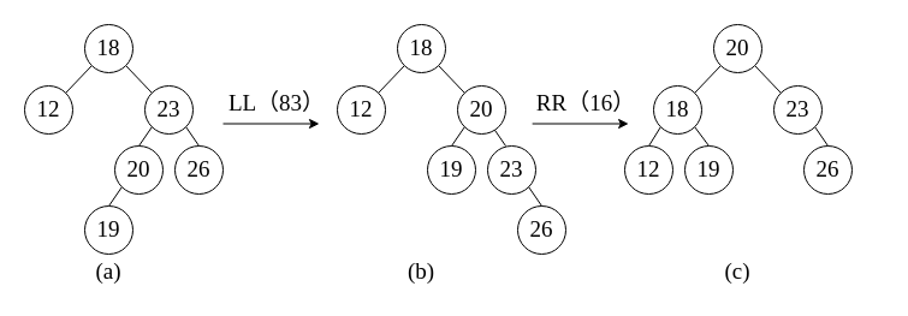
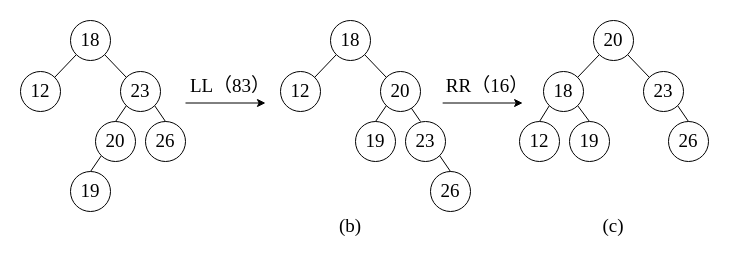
  <mxCell id="0" />
  <mxCell id="1" parent="0" />
  <mxCell id="2" value="" style="group;fontFamily=Times New Roman;fontSize=19;" parent="1" vertex="1" connectable="0"><mxGeometry x="280" y="20" width="190" height="221" as="geometry" /></mxCell>
  <mxCell id="3" value="23" style="ellipse;whiteSpace=wrap;html=1;fontFamily=Times New Roman;fontSize=19;fontColor=default;" parent="2" vertex="1"><mxGeometry x="125" y="101" width="40" height="40" as="geometry" /></mxCell>
  <mxCell id="4" style="edgeStyle=none;shape=connector;rounded=0;orthogonalLoop=1;jettySize=auto;html=1;exitX=1;exitY=1;exitDx=0;exitDy=0;entryX=0.5;entryY=0;entryDx=0;entryDy=0;labelBackgroundColor=default;strokeColor=default;align=center;verticalAlign=middle;fontFamily=Times New Roman;fontSize=19;fontColor=default;endArrow=none;endFill=0;" parent="2" edge="1"><mxGeometry relative="1" as="geometry"><mxPoint x="129.142" y="85.142" as="sourcePoint" /><mxPoint x="140" y="101" as="targetPoint" /></mxGeometry></mxCell>
  <mxCell id="5" value="20" style="ellipse;whiteSpace=wrap;html=1;fontFamily=Times New Roman;fontSize=19;fontColor=default;" parent="2" vertex="1"><mxGeometry x="100" y="51" width="40" height="40" as="geometry" /></mxCell>
  <mxCell id="6" value="12" style="ellipse;whiteSpace=wrap;html=1;fontFamily=Times New Roman;fontSize=19;fontColor=default;" parent="2" vertex="1"><mxGeometry y="51" width="40" height="40" as="geometry" /></mxCell>
  <mxCell id="7" style="edgeStyle=none;shape=connector;rounded=0;orthogonalLoop=1;jettySize=auto;html=1;exitX=0;exitY=1;exitDx=0;exitDy=0;entryX=1;entryY=0;entryDx=0;entryDy=0;labelBackgroundColor=default;strokeColor=default;align=center;verticalAlign=middle;fontFamily=Times New Roman;fontSize=19;fontColor=default;endArrow=none;endFill=0;" parent="2" source="9" target="6" edge="1"><mxGeometry relative="1" as="geometry" /></mxCell>
  <mxCell id="8" style="edgeStyle=none;shape=connector;rounded=0;orthogonalLoop=1;jettySize=auto;html=1;exitX=1;exitY=1;exitDx=0;exitDy=0;entryX=0;entryY=0;entryDx=0;entryDy=0;labelBackgroundColor=default;strokeColor=default;align=center;verticalAlign=middle;fontFamily=Times New Roman;fontSize=19;fontColor=default;endArrow=none;endFill=0;" parent="2" source="9" target="5" edge="1"><mxGeometry relative="1" as="geometry" /></mxCell>
  <mxCell id="9" value="18" style="ellipse;whiteSpace=wrap;html=1;fontFamily=Times New Roman;fontSize=19;fontColor=default;" parent="2" vertex="1"><mxGeometry x="50" width="40" height="40" as="geometry" /></mxCell>
  <mxCell id="10" value="19" style="ellipse;whiteSpace=wrap;html=1;fontFamily=Times New Roman;fontSize=19;" parent="2" vertex="1"><mxGeometry x="75" y="101" width="40" height="40" as="geometry" /></mxCell>
  <mxCell id="11" style="edgeStyle=none;shape=connector;rounded=0;orthogonalLoop=1;jettySize=auto;html=1;exitX=0;exitY=1;exitDx=0;exitDy=0;entryX=0.5;entryY=0;entryDx=0;entryDy=0;labelBackgroundColor=default;strokeColor=default;align=center;verticalAlign=middle;fontFamily=Times New Roman;fontSize=19;fontColor=default;endArrow=none;endFill=0;" parent="2" source="5" target="10" edge="1"><mxGeometry relative="1" as="geometry" /></mxCell>
  <mxCell id="12" value="26" style="ellipse;whiteSpace=wrap;html=1;fontFamily=Times New Roman;fontSize=19;fontColor=default;" parent="2" vertex="1"><mxGeometry x="150" y="151" width="40" height="40" as="geometry" /></mxCell>
  <mxCell id="13" style="edgeStyle=none;shape=connector;rounded=0;orthogonalLoop=1;jettySize=auto;html=1;exitX=1;exitY=1;exitDx=0;exitDy=0;entryX=0.5;entryY=0;entryDx=0;entryDy=0;labelBackgroundColor=default;strokeColor=default;align=center;verticalAlign=middle;fontFamily=Times New Roman;fontSize=19;fontColor=default;endArrow=none;endFill=0;" parent="2" edge="1"><mxGeometry relative="1" as="geometry"><mxPoint x="159.142" y="135.142" as="sourcePoint" /><mxPoint x="170" y="151" as="targetPoint" /></mxGeometry></mxCell>
  <mxCell id="14" value="&lt;span style=&quot;font-size: 19px;&quot;&gt;(b)&lt;/span&gt;" style="text;html=1;strokeColor=none;fillColor=none;align=center;verticalAlign=middle;whiteSpace=wrap;rounded=0;fontSize=19;fontFamily=Times New Roman;fontColor=default;" parent="2" vertex="1"><mxGeometry x="40" y="191" width="60" height="30" as="geometry" /></mxCell>
  <mxCell id="15" value="" style="group;fontFamily=Times New Roman;fontSize=19;" parent="1" vertex="1" connectable="0"><mxGeometry x="20" y="20" width="190" height="221" as="geometry" /></mxCell>
  <mxCell id="16" value="26" style="ellipse;whiteSpace=wrap;html=1;fontFamily=Times New Roman;fontSize=19;fontColor=default;" parent="15" vertex="1"><mxGeometry x="125" y="101" width="40" height="40" as="geometry" /></mxCell>
  <mxCell id="17" style="edgeStyle=none;shape=connector;rounded=0;orthogonalLoop=1;jettySize=auto;html=1;exitX=1;exitY=1;exitDx=0;exitDy=0;entryX=0.5;entryY=0;entryDx=0;entryDy=0;labelBackgroundColor=default;strokeColor=default;align=center;verticalAlign=middle;fontFamily=Times New Roman;fontSize=19;fontColor=default;endArrow=none;endFill=0;" parent="15" source="18" target="16" edge="1"><mxGeometry relative="1" as="geometry" /></mxCell>
  <mxCell id="18" value="23" style="ellipse;whiteSpace=wrap;html=1;fontFamily=Times New Roman;fontSize=19;fontColor=default;" parent="15" vertex="1"><mxGeometry x="100" y="51" width="40" height="40" as="geometry" /></mxCell>
  <mxCell id="19" value="12" style="ellipse;whiteSpace=wrap;html=1;fontFamily=Times New Roman;fontSize=19;fontColor=default;" parent="15" vertex="1"><mxGeometry y="51" width="40" height="40" as="geometry" /></mxCell>
  <mxCell id="20" style="edgeStyle=none;shape=connector;rounded=0;orthogonalLoop=1;jettySize=auto;html=1;exitX=0;exitY=1;exitDx=0;exitDy=0;entryX=1;entryY=0;entryDx=0;entryDy=0;labelBackgroundColor=default;strokeColor=default;align=center;verticalAlign=middle;fontFamily=Times New Roman;fontSize=19;fontColor=default;endArrow=none;endFill=0;" parent="15" source="22" target="19" edge="1"><mxGeometry relative="1" as="geometry" /></mxCell>
  <mxCell id="21" style="edgeStyle=none;shape=connector;rounded=0;orthogonalLoop=1;jettySize=auto;html=1;exitX=1;exitY=1;exitDx=0;exitDy=0;entryX=0;entryY=0;entryDx=0;entryDy=0;labelBackgroundColor=default;strokeColor=default;align=center;verticalAlign=middle;fontFamily=Times New Roman;fontSize=19;fontColor=default;endArrow=none;endFill=0;" parent="15" source="22" target="18" edge="1"><mxGeometry relative="1" as="geometry" /></mxCell>
  <mxCell id="22" value="18" style="ellipse;whiteSpace=wrap;html=1;fontFamily=Times New Roman;fontSize=19;fontColor=default;" parent="15" vertex="1"><mxGeometry x="50" width="40" height="40" as="geometry" /></mxCell>
  <mxCell id="23" style="edgeStyle=none;shape=connector;rounded=0;orthogonalLoop=1;jettySize=auto;html=1;exitX=0;exitY=1;exitDx=0;exitDy=0;labelBackgroundColor=default;strokeColor=default;align=center;verticalAlign=middle;fontFamily=Times New Roman;fontSize=19;fontColor=default;endArrow=none;endFill=0;" parent="15" source="24" edge="1"><mxGeometry relative="1" as="geometry"><mxPoint x="70" y="151" as="targetPoint" /></mxGeometry></mxCell>
  <mxCell id="24" value="20" style="ellipse;whiteSpace=wrap;html=1;fontFamily=Times New Roman;fontSize=19;" parent="15" vertex="1"><mxGeometry x="75" y="101" width="40" height="40" as="geometry" /></mxCell>
  <mxCell id="25" style="edgeStyle=none;shape=connector;rounded=0;orthogonalLoop=1;jettySize=auto;html=1;exitX=0;exitY=1;exitDx=0;exitDy=0;entryX=0.5;entryY=0;entryDx=0;entryDy=0;labelBackgroundColor=default;strokeColor=default;align=center;verticalAlign=middle;fontFamily=Times New Roman;fontSize=19;fontColor=default;endArrow=none;endFill=0;" parent="15" source="18" target="24" edge="1"><mxGeometry relative="1" as="geometry" /></mxCell>
  <mxCell id="26" value="19" style="ellipse;whiteSpace=wrap;html=1;fontFamily=Times New Roman;fontSize=19;fontColor=default;" parent="15" vertex="1"><mxGeometry x="50" y="151" width="40" height="40" as="geometry" /></mxCell>
- <mxCell id="27" value="&lt;span style=&quot;font-size: 19px;&quot;&gt;(a)&lt;/span&gt;" style="text;html=1;strokeColor=none;fillColor=none;align=center;verticalAlign=middle;whiteSpace=wrap;rounded=0;fontSize=19;fontFamily=Times New Roman;fontColor=default;" parent="15" vertex="1"><mxGeometry x="40" y="191" width="60" height="30" as="geometry" /></mxCell>
  <mxCell id="28" value="" style="group;fontFamily=Times New Roman;fontSize=19;" parent="1" vertex="1" connectable="0"><mxGeometry x="543" y="20" width="190" height="221" as="geometry" /></mxCell>
  <mxCell id="29" value="26" style="ellipse;whiteSpace=wrap;html=1;fontFamily=Times New Roman;fontSize=19;fontColor=default;" parent="28" vertex="1"><mxGeometry x="125" y="101" width="40" height="40" as="geometry" /></mxCell>
  <mxCell id="30" style="edgeStyle=none;shape=connector;rounded=0;orthogonalLoop=1;jettySize=auto;html=1;exitX=1;exitY=1;exitDx=0;exitDy=0;entryX=0.5;entryY=0;entryDx=0;entryDy=0;labelBackgroundColor=default;strokeColor=default;align=center;verticalAlign=middle;fontFamily=Times New Roman;fontSize=19;fontColor=default;endArrow=none;endFill=0;" parent="28" source="31" target="29" edge="1"><mxGeometry relative="1" as="geometry" /></mxCell>
  <mxCell id="31" value="23" style="ellipse;whiteSpace=wrap;html=1;fontFamily=Times New Roman;fontSize=19;fontColor=default;" parent="28" vertex="1"><mxGeometry x="100" y="51" width="40" height="40" as="geometry" /></mxCell>
  <mxCell id="32" style="edgeStyle=none;shape=connector;rounded=0;orthogonalLoop=1;jettySize=auto;html=1;exitX=0;exitY=1;exitDx=0;exitDy=0;entryX=0.5;entryY=0;entryDx=0;entryDy=0;labelBackgroundColor=default;strokeColor=default;align=center;verticalAlign=middle;fontFamily=Times New Roman;fontSize=19;fontColor=default;endArrow=none;endFill=0;" parent="28" edge="1"><mxGeometry relative="1" as="geometry"><mxPoint x="5.858" y="85.142" as="sourcePoint" /><mxPoint x="-4" y="101" as="targetPoint" /></mxGeometry></mxCell>
  <mxCell id="33" style="edgeStyle=none;shape=connector;rounded=0;orthogonalLoop=1;jettySize=auto;html=1;exitX=1;exitY=1;exitDx=0;exitDy=0;entryX=0.5;entryY=0;entryDx=0;entryDy=0;labelBackgroundColor=default;strokeColor=default;align=center;verticalAlign=middle;fontFamily=Times New Roman;fontSize=19;fontColor=default;endArrow=none;endFill=0;" parent="28" source="34" target="40" edge="1"><mxGeometry relative="1" as="geometry" /></mxCell>
  <mxCell id="34" value="18" style="ellipse;whiteSpace=wrap;html=1;fontFamily=Times New Roman;fontSize=19;fontColor=default;" parent="28" vertex="1"><mxGeometry y="51" width="40" height="40" as="geometry" /></mxCell>
  <mxCell id="35" style="edgeStyle=none;shape=connector;rounded=0;orthogonalLoop=1;jettySize=auto;html=1;exitX=0;exitY=1;exitDx=0;exitDy=0;entryX=1;entryY=0;entryDx=0;entryDy=0;labelBackgroundColor=default;strokeColor=default;align=center;verticalAlign=middle;fontFamily=Times New Roman;fontSize=19;fontColor=default;endArrow=none;endFill=0;" parent="28" source="37" target="34" edge="1"><mxGeometry relative="1" as="geometry" /></mxCell>
  <mxCell id="36" style="edgeStyle=none;shape=connector;rounded=0;orthogonalLoop=1;jettySize=auto;html=1;exitX=1;exitY=1;exitDx=0;exitDy=0;entryX=0;entryY=0;entryDx=0;entryDy=0;labelBackgroundColor=default;strokeColor=default;align=center;verticalAlign=middle;fontFamily=Times New Roman;fontSize=19;fontColor=default;endArrow=none;endFill=0;" parent="28" source="37" target="31" edge="1"><mxGeometry relative="1" as="geometry" /></mxCell>
  <mxCell id="37" value="20" style="ellipse;whiteSpace=wrap;html=1;fontFamily=Times New Roman;fontSize=19;fontColor=default;" parent="28" vertex="1"><mxGeometry x="50" width="40" height="40" as="geometry" /></mxCell>
  <mxCell id="38" value="&lt;span style=&quot;font-size: 19px;&quot;&gt;(c)&lt;/span&gt;" style="text;html=1;strokeColor=none;fillColor=none;align=center;verticalAlign=middle;whiteSpace=wrap;rounded=0;fontSize=19;fontFamily=Times New Roman;fontColor=default;" parent="28" vertex="1"><mxGeometry x="40" y="191" width="60" height="30" as="geometry" /></mxCell>
  <mxCell id="39" value="12" style="ellipse;whiteSpace=wrap;html=1;fontFamily=Times New Roman;fontSize=19;fontColor=default;" parent="28" vertex="1"><mxGeometry x="-24" y="101" width="40" height="40" as="geometry" /></mxCell>
  <mxCell id="40" value="19" style="ellipse;whiteSpace=wrap;html=1;fontFamily=Times New Roman;fontSize=19;fontColor=default;" parent="28" vertex="1"><mxGeometry x="26" y="101" width="40" height="40" as="geometry" /></mxCell>
  <mxCell id="41" value="" style="group;fontFamily=Times New Roman;fontSize=19;" parent="1" vertex="1" connectable="0"><mxGeometry x="185" y="71" width="90" height="31.5" as="geometry" /></mxCell>
  <mxCell id="42" value="&lt;span style=&quot;font-size: 19px;&quot;&gt;&lt;font style=&quot;font-size: 19px;&quot;&gt;LL（83）&lt;/font&gt;&lt;/span&gt;" style="text;html=1;strokeColor=none;fillColor=none;align=center;verticalAlign=middle;whiteSpace=wrap;rounded=0;fontSize=19;fontFamily=Times New Roman;fontColor=default;" parent="41" vertex="1"><mxGeometry width="90" height="30" as="geometry" /></mxCell>
  <mxCell id="43" value="" style="endArrow=classic;html=1;rounded=0;labelBackgroundColor=default;strokeColor=default;align=center;verticalAlign=middle;fontFamily=Times New Roman;fontSize=19;fontColor=default;shape=connector;edgeStyle=none;" parent="41" edge="1"><mxGeometry width="50" height="50" relative="1" as="geometry"><mxPoint y="31.5" as="sourcePoint" /><mxPoint x="80" y="31.5" as="targetPoint" /></mxGeometry></mxCell>
  <mxCell id="44" value="" style="group;fontFamily=Times New Roman;fontSize=19;" parent="1" vertex="1" connectable="0"><mxGeometry x="442.15" y="71" width="90" height="31.5" as="geometry" /></mxCell>
  <mxCell id="45" value="&lt;span style=&quot;font-size: 19px;&quot;&gt;&lt;font style=&quot;font-size: 19px;&quot;&gt;RR（16）&lt;/font&gt;&lt;/span&gt;" style="text;html=1;strokeColor=none;fillColor=none;align=center;verticalAlign=middle;whiteSpace=wrap;rounded=0;fontSize=19;fontFamily=Times New Roman;fontColor=default;" parent="44" vertex="1"><mxGeometry width="90" height="30" as="geometry" /></mxCell>
  <mxCell id="46" value="" style="endArrow=classic;html=1;rounded=0;labelBackgroundColor=default;strokeColor=default;align=center;verticalAlign=middle;fontFamily=Times New Roman;fontSize=19;fontColor=default;shape=connector;edgeStyle=none;" parent="44" edge="1"><mxGeometry width="50" height="50" relative="1" as="geometry"><mxPoint y="31.5" as="sourcePoint" /><mxPoint x="80" y="31.5" as="targetPoint" /></mxGeometry></mxCell>
